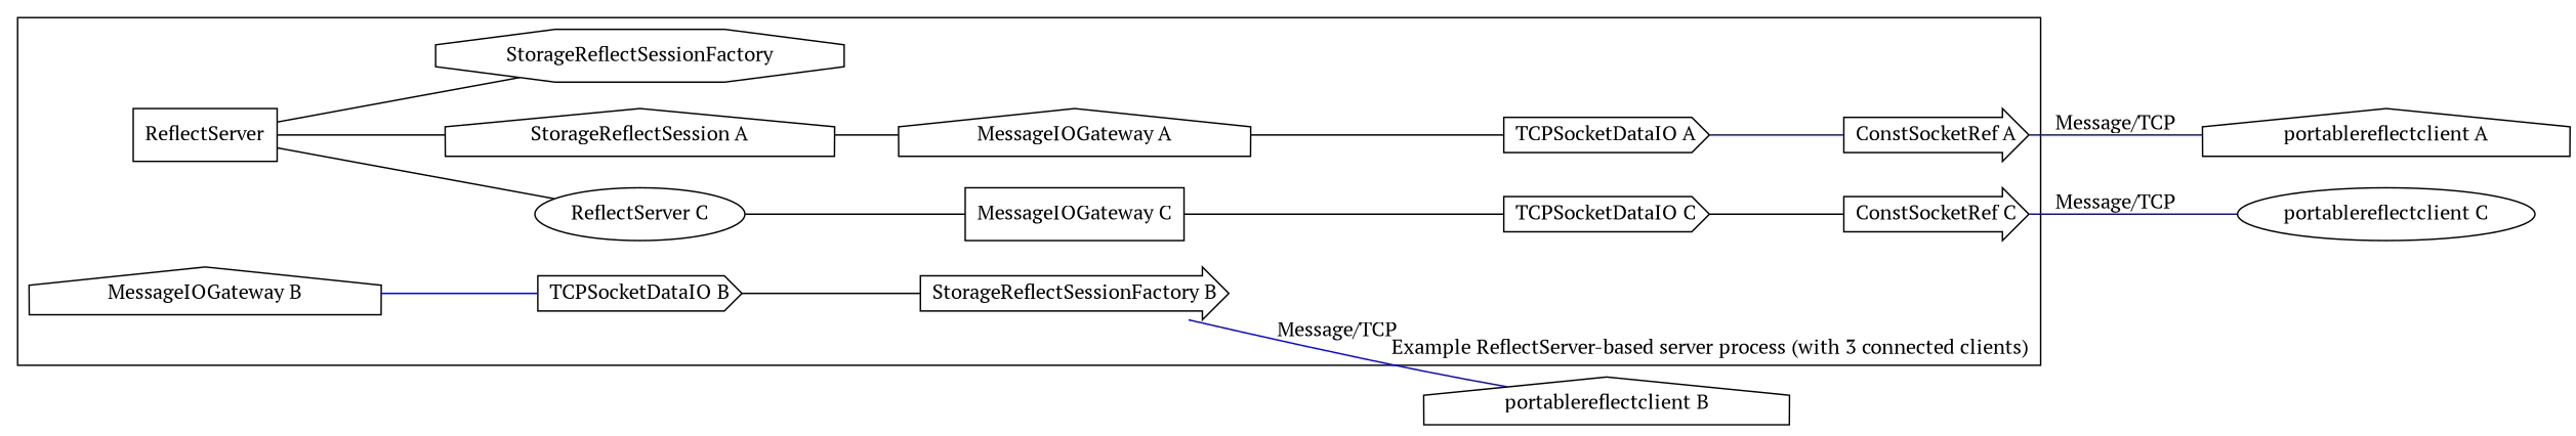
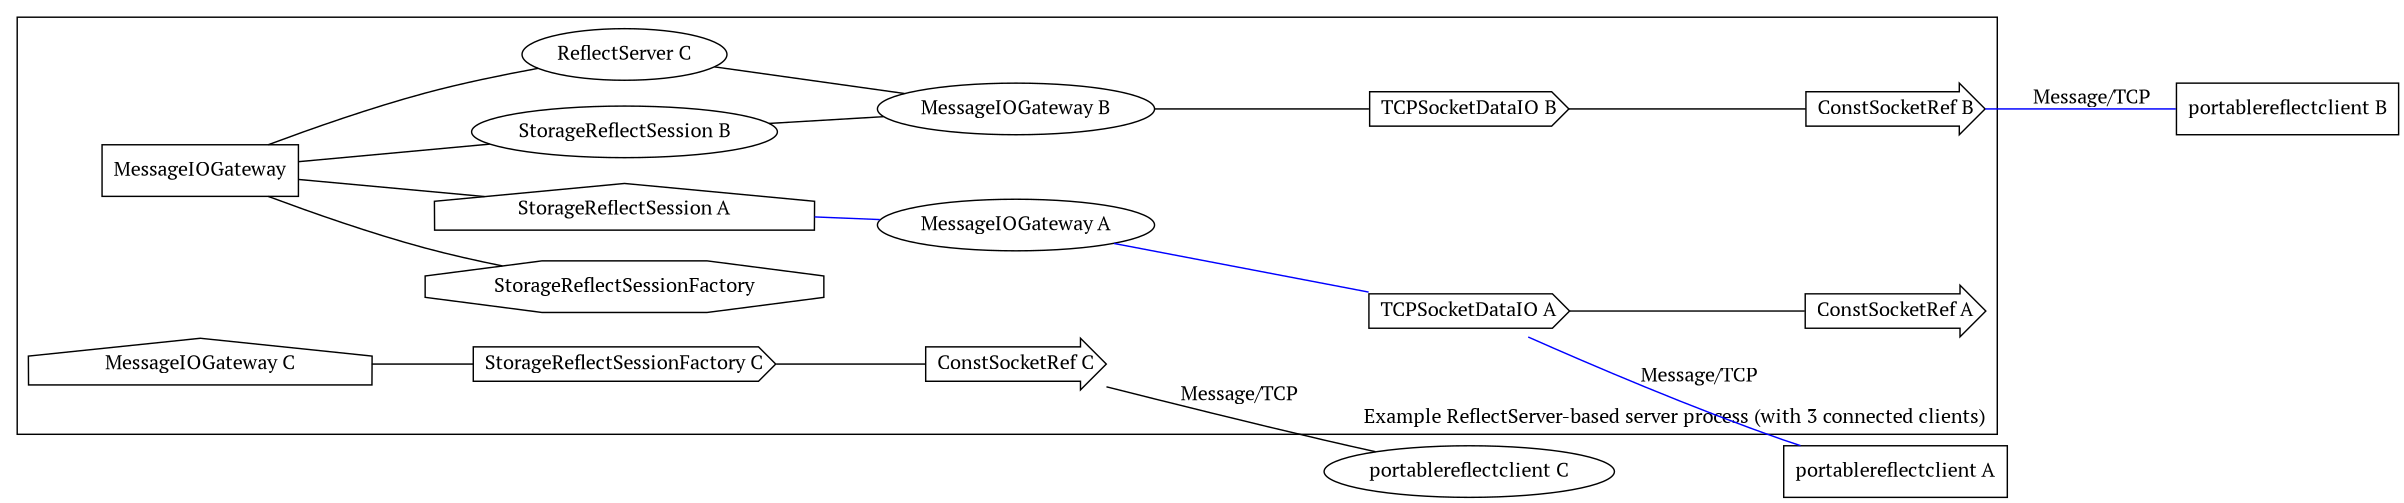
  graph {
    fontname="PT Serif"
    rankdir=LR
    node [fontname="PT Serif" shape=house]
    edge [fontname="PT Serif"]
    StorageReflectSessionFactory [shape=octagon]
-   ReflectServer [shape=rectangle]
+   ReflectServer [shape=rectangle label=MessageIOGateway]
    "StorageReflectSession A"
+   "StorageReflectSession B" [shape=""]
    n5 [label="ReflectServer C" shape=""]
-   "MessageIOGateway A"
-   "MessageIOGateway B"
-   "MessageIOGateway C" [shape=box]
+   "MessageIOGateway A" [shape=ellipse]
+   "MessageIOGateway B" [shape=ellipse]
+   "MessageIOGateway C"
    "TCPSocketDataIO A" [shape=cds]
    "TCPSocketDataIO B" [shape=cds]
-   "TCPSocketDataIO C" [shape=cds]
+   "TCPSocketDataIO C" [shape=cds label="StorageReflectSessionFactory C"]
    "ConstSocketRef A" [shape=rarrow]
-   "ConstSocketRef B" [shape=rarrow label="StorageReflectSessionFactory B"]
+   "ConstSocketRef B" [shape=rarrow]
    "ConstSocketRef C" [shape=rarrow]
-   "portablereflectclient A"
-   "portablereflectclient B"
+   "portablereflectclient A" [shape=rectangle]
+   "portablereflectclient B" [shape=rectangle]
    "portablereflectclient C" [shape=ellipse]
    subgraph cluster_1 {
      label="Example ReflectServer-based server process (with 3 connected clients)"
      labeljust=right
      labelloc=bottom
      StorageReflectSessionFactory
      ReflectServer
      "StorageReflectSession A"
+     "StorageReflectSession B"
      n5
      "MessageIOGateway A"
      "MessageIOGateway B"
      "MessageIOGateway C"
      "TCPSocketDataIO A"
      "TCPSocketDataIO B"
      "TCPSocketDataIO C"
      "ConstSocketRef A"
      "ConstSocketRef B"
      "ConstSocketRef C"
    }
    ReflectServer -- StorageReflectSessionFactory
    ReflectServer -- "StorageReflectSession A"
+   ReflectServer -- "StorageReflectSession B"
    ReflectServer -- n5
-   "StorageReflectSession A" -- "MessageIOGateway A"
-   n5 -- "MessageIOGateway C"
-   "MessageIOGateway A" -- "TCPSocketDataIO A"
-   "MessageIOGateway B" -- "TCPSocketDataIO B" [color=blue]
+   "StorageReflectSession A" -- "MessageIOGateway A" [color=blue]
+   "StorageReflectSession B" -- "MessageIOGateway B"
+   n5 -- "MessageIOGateway B"
+   "MessageIOGateway A" -- "TCPSocketDataIO A" [color=blue]
+   "MessageIOGateway B" -- "TCPSocketDataIO B"
    "MessageIOGateway C" -- "TCPSocketDataIO C"
-   "TCPSocketDataIO A" -- "ConstSocketRef A" [color=blue]
+   "TCPSocketDataIO A" -- "ConstSocketRef A"
    "TCPSocketDataIO B" -- "ConstSocketRef B"
    "TCPSocketDataIO C" -- "ConstSocketRef C"
-   "ConstSocketRef A" -- "portablereflectclient A" [color=blue label="Message/TCP"]
+   "TCPSocketDataIO A" -- "portablereflectclient A" [color=blue label="Message/TCP"]
    "ConstSocketRef B" -- "portablereflectclient B" [color=blue label="Message/TCP"]
-   "ConstSocketRef C" -- "portablereflectclient C" [color=blue label="Message/TCP"]
+   "ConstSocketRef C" -- "portablereflectclient C" [color=black label="Message/TCP"]
  }
